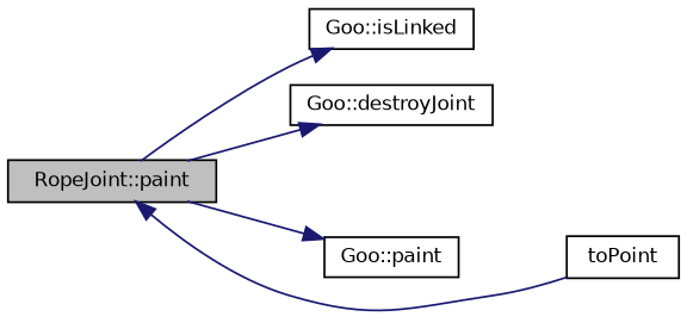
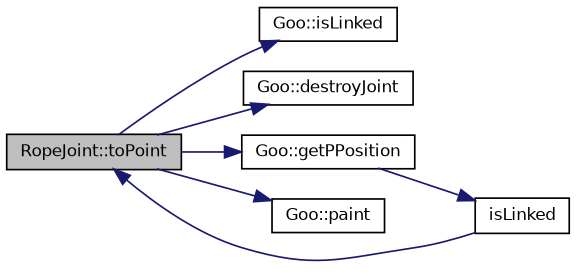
  digraph {
    rankdir=LR
    node [color=black fillcolor=white fontname=Helvetica fontsize=10 shape=record style=filled]
    edge [color=midnightblue fontname=Helvetica fontsize=10 labelfontname=Helvetica labelfontsize=10 style=solid]
-   n1 [fillcolor=grey75 fontcolor=black height=0.2 label="RopeJoint::paint" width=0.4]
+   n1 [fillcolor=grey75 fontcolor=black height=0.2 label="RopeJoint::toPoint" width=0.4]
    n2 [height=0.2 label="Goo::isLinked" width=0.4]
    n3 [height=0.2 label="Goo::destroyJoint" width=0.4]
+   n4 [height=0.2 label="Goo::getPPosition" width=0.4]
    n5 [height=0.2 label="Goo::paint" width=0.4]
-   n6 [height=0.2 label=toPoint width=0.4]
+   n6 [height=0.2 label=isLinked width=0.4]
    n1 -> n2
    n1 -> n3
+   n1 -> n4
    n1 -> n5
+   n4 -> n6
    n6 -> n1
  }
